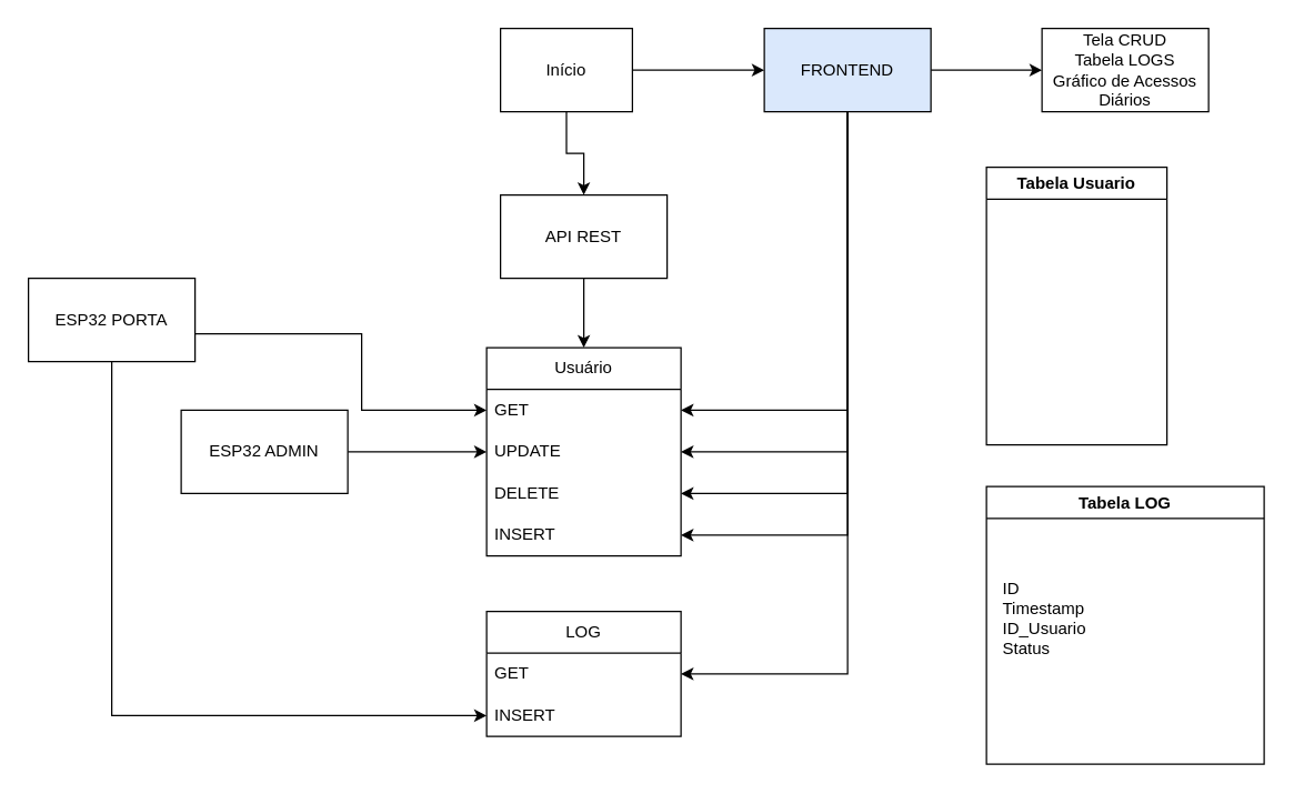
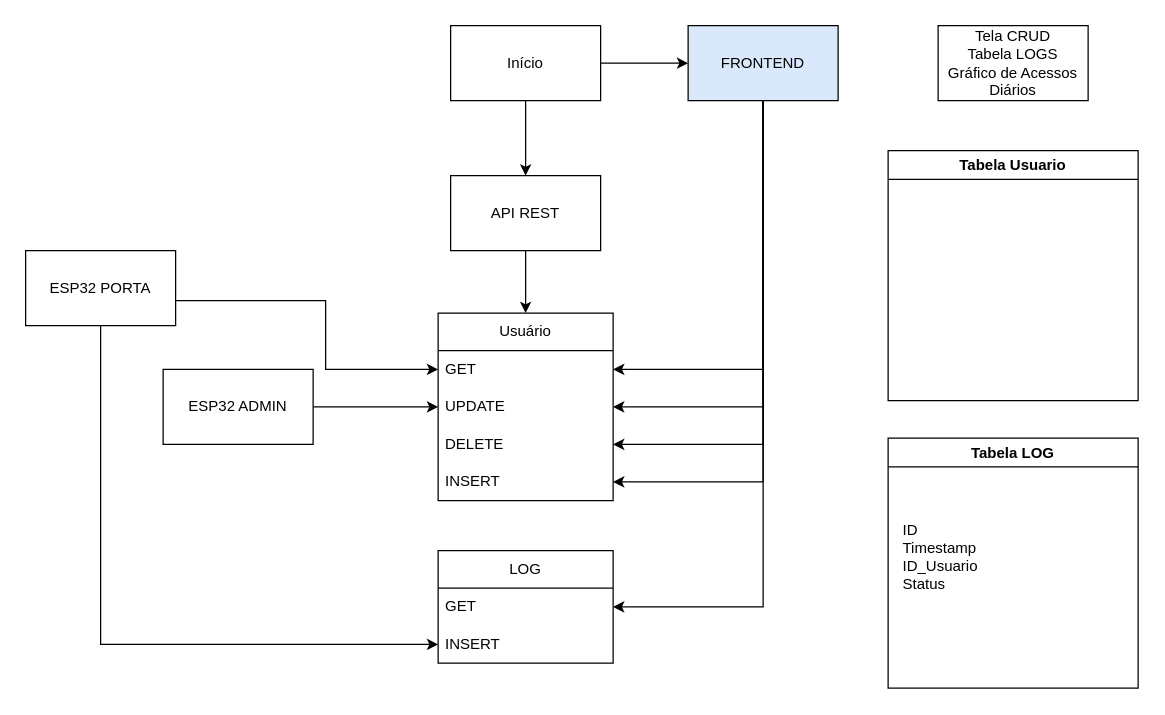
  <mxCell id="0" />
  <mxCell id="1" parent="0" />
  <mxCell id="2" value="" style="edgeStyle=orthogonalEdgeStyle;rounded=0;orthogonalLoop=1;jettySize=auto;html=1;" edge="1" parent="1" source="4" target="6"><mxGeometry relative="1" as="geometry" /></mxCell>
  <mxCell id="3" value="" style="edgeStyle=orthogonalEdgeStyle;rounded=0;orthogonalLoop=1;jettySize=auto;html=1;" edge="1" parent="1" source="4" target="13"><mxGeometry relative="1" as="geometry" /></mxCell>
- <mxCell id="4" value="Início" style="rounded=0;whiteSpace=wrap;html=1;" vertex="1" parent="1"><mxGeometry x="360" y="20" width="95" height="60" as="geometry" /></mxCell>
+ <mxCell id="4" value="Início" style="rounded=0;whiteSpace=wrap;html=1;" vertex="1" parent="1"><mxGeometry x="360" y="20" width="120" height="60" as="geometry" /></mxCell>
  <mxCell id="5" style="edgeStyle=orthogonalEdgeStyle;rounded=0;orthogonalLoop=1;jettySize=auto;html=1;entryX=0.5;entryY=0;entryDx=0;entryDy=0;" edge="1" parent="1" source="6" target="14"><mxGeometry relative="1" as="geometry" /></mxCell>
  <mxCell id="6" value="API REST" style="whiteSpace=wrap;html=1;rounded=0;" vertex="1" parent="1"><mxGeometry x="360" y="140" width="120" height="60" as="geometry" /></mxCell>
  <mxCell id="7" style="edgeStyle=orthogonalEdgeStyle;rounded=0;orthogonalLoop=1;jettySize=auto;html=1;entryX=1;entryY=0.5;entryDx=0;entryDy=0;" edge="1" parent="1" source="13" target="18"><mxGeometry relative="1" as="geometry" /></mxCell>
  <mxCell id="8" style="edgeStyle=orthogonalEdgeStyle;rounded=0;orthogonalLoop=1;jettySize=auto;html=1;entryX=1;entryY=0.5;entryDx=0;entryDy=0;" edge="1" parent="1" source="13" target="17"><mxGeometry relative="1" as="geometry" /></mxCell>
  <mxCell id="9" style="edgeStyle=orthogonalEdgeStyle;rounded=0;orthogonalLoop=1;jettySize=auto;html=1;entryX=1;entryY=0.5;entryDx=0;entryDy=0;" edge="1" parent="1" source="13" target="16"><mxGeometry relative="1" as="geometry" /></mxCell>
  <mxCell id="10" style="edgeStyle=orthogonalEdgeStyle;rounded=0;orthogonalLoop=1;jettySize=auto;html=1;entryX=1;entryY=0.5;entryDx=0;entryDy=0;" edge="1" parent="1" source="13" target="15"><mxGeometry relative="1" as="geometry" /></mxCell>
  <mxCell id="11" style="edgeStyle=orthogonalEdgeStyle;rounded=0;orthogonalLoop=1;jettySize=auto;html=1;entryX=1;entryY=0.5;entryDx=0;entryDy=0;" edge="1" parent="1" source="13" target="28"><mxGeometry relative="1" as="geometry" /></mxCell>
- <mxCell id="12" style="edgeStyle=orthogonalEdgeStyle;rounded=0;orthogonalLoop=1;jettySize=auto;html=1;entryX=0;entryY=0.5;entryDx=0;entryDy=0;" edge="1" parent="1" source="13" target="30"><mxGeometry relative="1" as="geometry" /></mxCell>
  <mxCell id="13" value="FRONTEND" style="whiteSpace=wrap;html=1;rounded=0;fillColor=#dae8fc;" vertex="1" parent="1"><mxGeometry x="550" y="20" width="120" height="60" as="geometry" /></mxCell>
  <mxCell id="14" value="Usuário" style="swimlane;fontStyle=0;childLayout=stackLayout;horizontal=1;startSize=30;horizontalStack=0;resizeParent=1;resizeParentMax=0;resizeLast=0;collapsible=1;marginBottom=0;whiteSpace=wrap;html=1;" vertex="1" parent="1"><mxGeometry x="350" y="250" width="140" height="150" as="geometry" /></mxCell>
  <mxCell id="15" value="GET" style="text;strokeColor=none;fillColor=none;align=left;verticalAlign=middle;spacingLeft=4;spacingRight=4;overflow=hidden;points=[[0,0.5],[1,0.5]];portConstraint=eastwest;rotatable=0;whiteSpace=wrap;html=1;" vertex="1" parent="14"><mxGeometry y="30" width="140" height="30" as="geometry" /></mxCell>
  <mxCell id="16" value="UPDATE" style="text;strokeColor=none;fillColor=none;align=left;verticalAlign=middle;spacingLeft=4;spacingRight=4;overflow=hidden;points=[[0,0.5],[1,0.5]];portConstraint=eastwest;rotatable=0;whiteSpace=wrap;html=1;" vertex="1" parent="14"><mxGeometry y="60" width="140" height="30" as="geometry" /></mxCell>
  <mxCell id="17" value="DELETE" style="text;strokeColor=none;fillColor=none;align=left;verticalAlign=middle;spacingLeft=4;spacingRight=4;overflow=hidden;points=[[0,0.5],[1,0.5]];portConstraint=eastwest;rotatable=0;whiteSpace=wrap;html=1;" vertex="1" parent="14"><mxGeometry y="90" width="140" height="30" as="geometry" /></mxCell>
  <mxCell id="18" value="INSERT" style="text;strokeColor=none;fillColor=none;align=left;verticalAlign=middle;spacingLeft=4;spacingRight=4;overflow=hidden;points=[[0,0.5],[1,0.5]];portConstraint=eastwest;rotatable=0;whiteSpace=wrap;html=1;" vertex="1" parent="14"><mxGeometry y="120" width="140" height="30" as="geometry" /></mxCell>
- <mxCell id="19" value="Tabela Usuario" style="swimlane;whiteSpace=wrap;html=1;" vertex="1" parent="1"><mxGeometry x="710" y="120" width="130" height="200" as="geometry" /></mxCell>
+ <mxCell id="19" value="Tabela Usuario" style="swimlane;whiteSpace=wrap;html=1;" vertex="1" parent="1"><mxGeometry x="710" y="120" width="200" height="200" as="geometry" /></mxCell>
  <mxCell id="20" style="edgeStyle=orthogonalEdgeStyle;rounded=0;orthogonalLoop=1;jettySize=auto;html=1;entryX=0;entryY=0.5;entryDx=0;entryDy=0;" edge="1" parent="1" source="22" target="15"><mxGeometry relative="1" as="geometry"><Array as="points"><mxPoint x="260" y="240" /><mxPoint x="260" y="295" /></Array></mxGeometry></mxCell>
  <mxCell id="21" style="edgeStyle=orthogonalEdgeStyle;rounded=0;orthogonalLoop=1;jettySize=auto;html=1;entryX=0;entryY=0.5;entryDx=0;entryDy=0;" edge="1" parent="1" source="22" target="29"><mxGeometry relative="1" as="geometry" /></mxCell>
  <mxCell id="22" value="ESP32 PORTA" style="rounded=0;whiteSpace=wrap;html=1;" vertex="1" parent="1"><mxGeometry x="20" y="200" width="120" height="60" as="geometry" /></mxCell>
  <mxCell id="23" style="edgeStyle=orthogonalEdgeStyle;rounded=0;orthogonalLoop=1;jettySize=auto;html=1;entryX=0;entryY=0.5;entryDx=0;entryDy=0;" edge="1" parent="1" source="24" target="16"><mxGeometry relative="1" as="geometry" /></mxCell>
  <mxCell id="24" value="ESP32 ADMIN" style="rounded=0;whiteSpace=wrap;html=1;" vertex="1" parent="1"><mxGeometry x="130" y="295" width="120" height="60" as="geometry" /></mxCell>
  <mxCell id="25" value="Tabela LOG" style="swimlane;whiteSpace=wrap;html=1;" vertex="1" parent="1"><mxGeometry x="710" y="350" width="200" height="200" as="geometry" /></mxCell>
  <mxCell id="26" value="ID&lt;br&gt;Timestamp&lt;br&gt;ID_Usuario&lt;br&gt;Status" style="text;html=1;align=left;verticalAlign=middle;resizable=0;points=[];autosize=1;strokeColor=none;fillColor=none;" vertex="1" parent="25"><mxGeometry x="10" y="60" width="80" height="70" as="geometry" /></mxCell>
  <mxCell id="27" value="LOG" style="swimlane;fontStyle=0;childLayout=stackLayout;horizontal=1;startSize=30;horizontalStack=0;resizeParent=1;resizeParentMax=0;resizeLast=0;collapsible=1;marginBottom=0;whiteSpace=wrap;html=1;" vertex="1" parent="1"><mxGeometry x="350" y="440" width="140" height="90" as="geometry" /></mxCell>
  <mxCell id="28" value="GET" style="text;strokeColor=none;fillColor=none;align=left;verticalAlign=middle;spacingLeft=4;spacingRight=4;overflow=hidden;points=[[0,0.5],[1,0.5]];portConstraint=eastwest;rotatable=0;whiteSpace=wrap;html=1;" vertex="1" parent="27"><mxGeometry y="30" width="140" height="30" as="geometry" /></mxCell>
  <mxCell id="29" value="INSERT" style="text;strokeColor=none;fillColor=none;align=left;verticalAlign=middle;spacingLeft=4;spacingRight=4;overflow=hidden;points=[[0,0.5],[1,0.5]];portConstraint=eastwest;rotatable=0;whiteSpace=wrap;html=1;" vertex="1" parent="27"><mxGeometry y="60" width="140" height="30" as="geometry" /></mxCell>
  <mxCell id="30" value="Tela CRUD&lt;br&gt;Tabela LOGS&lt;br&gt;Gráfico de Acessos Diários" style="rounded=0;whiteSpace=wrap;html=1;" vertex="1" parent="1"><mxGeometry x="750" y="20" width="120" height="60" as="geometry" /></mxCell>
